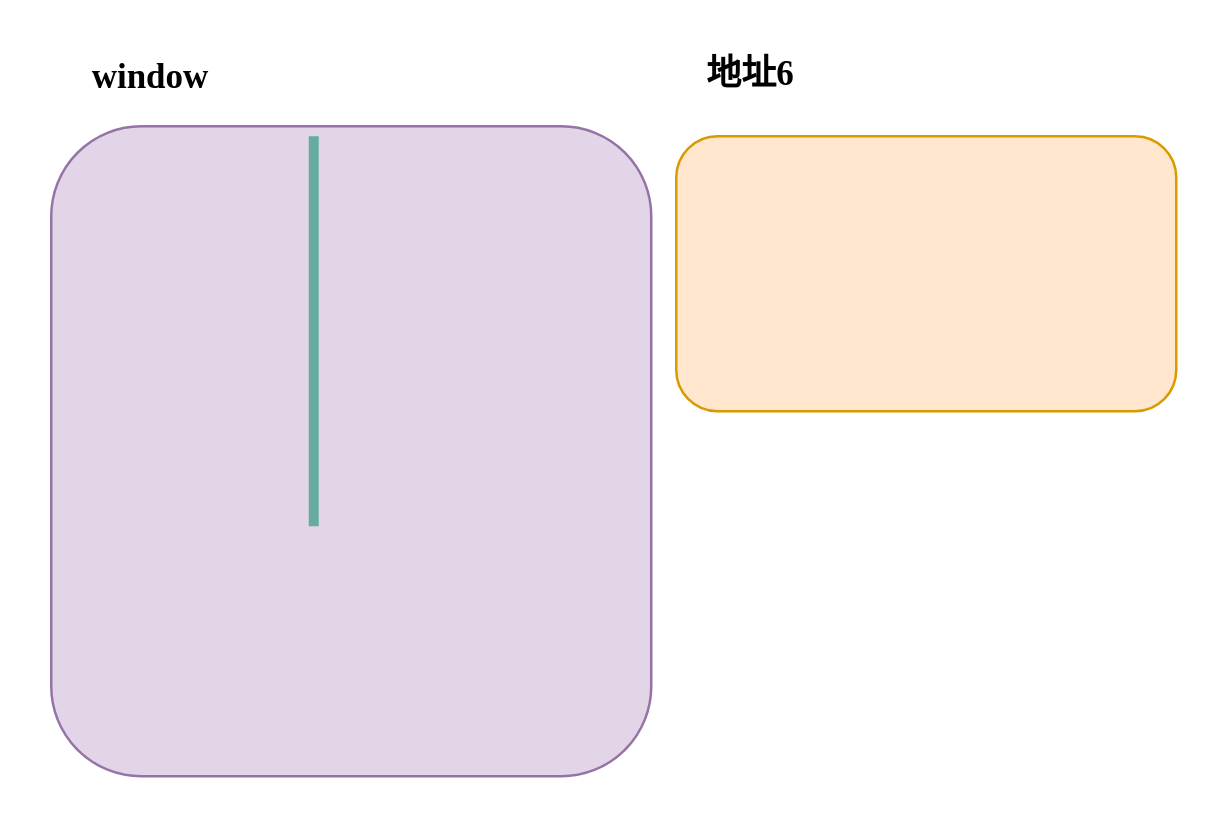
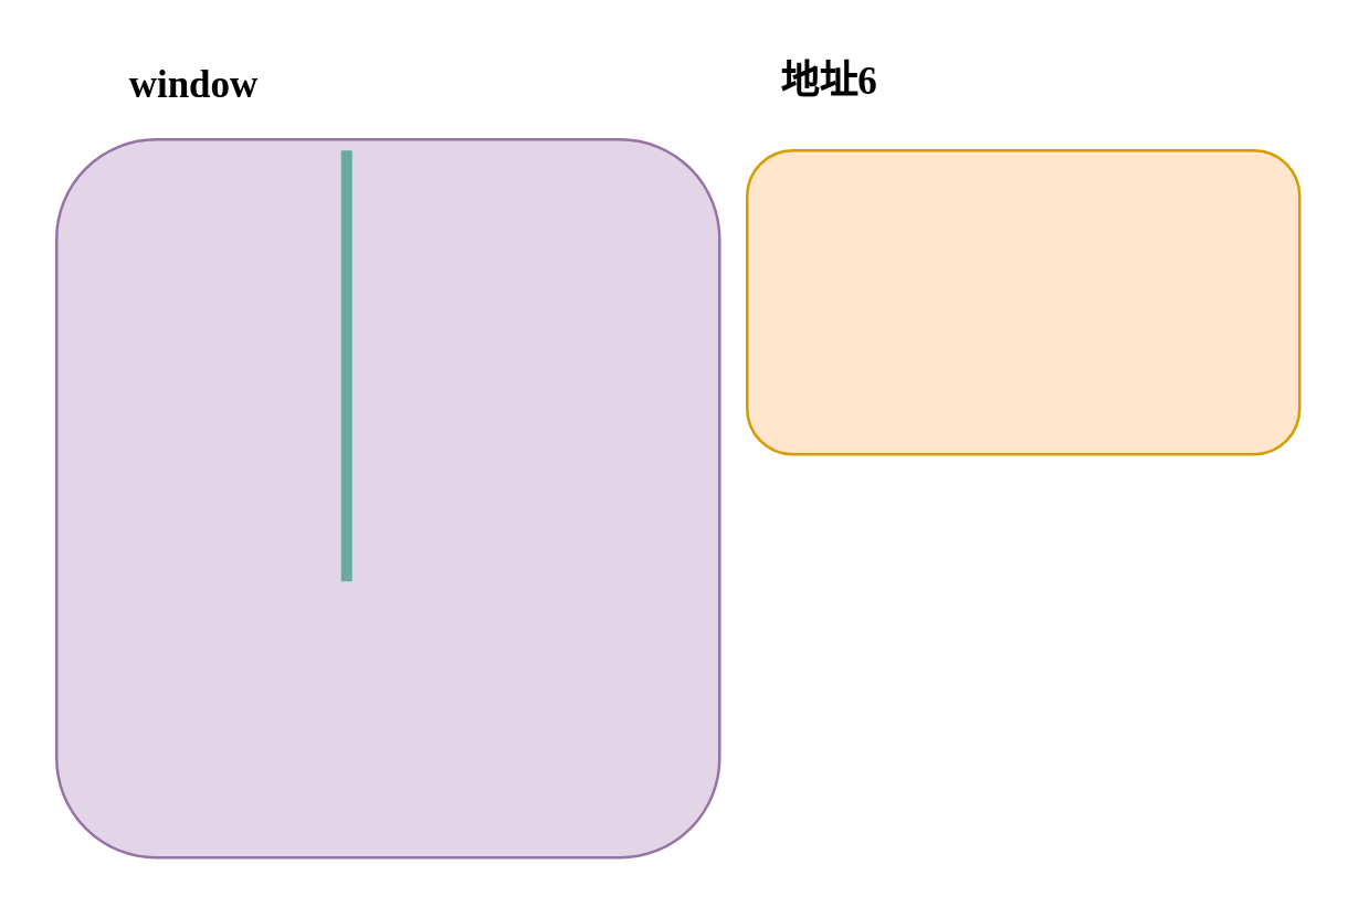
  <mxCell id="0" />
  <mxCell id="1" parent="0" />
  <mxCell id="2" value="" style="rounded=1;whiteSpace=wrap;html=1;fillColor=#ffe6cc;strokeColor=#d79b00;" parent="1" vertex="1"><mxGeometry x="270" y="54" width="200" height="110" as="geometry" /></mxCell>
  <mxCell id="3" value="" style="rounded=1;whiteSpace=wrap;html=1;fillColor=#e1d5e7;strokeColor=#9673a6;" parent="1" vertex="1"><mxGeometry x="20" y="50" width="240" height="260" as="geometry" /></mxCell>
- <mxCell id="4" value="&lt;h4&gt;&lt;span style=&quot;font-size: 14px&quot;&gt;&lt;font face=&quot;Comic Sans MS&quot;&gt;window&lt;/font&gt;&lt;/span&gt;&lt;/h4&gt;" style="text;html=1;strokeColor=none;fillColor=none;align=center;verticalAlign=middle;whiteSpace=wrap;rounded=0;" parent="1" vertex="1"><mxGeometry x="30" y="20" width="60" height="20" as="geometry" /></mxCell>
+ <mxCell id="4" value="&lt;h4&gt;&lt;span style=&quot;font-size: 14px&quot;&gt;&lt;font face=&quot;Comic Sans MS&quot;&gt;window&lt;/font&gt;&lt;/span&gt;&lt;/h4&gt;" style="text;html=1;strokeColor=none;fillColor=none;align=center;verticalAlign=middle;whiteSpace=wrap;rounded=0;" parent="1" vertex="1"><mxGeometry x="40" y="20" width="60" height="20" as="geometry" /></mxCell>
  <mxCell id="5" value="&lt;h4&gt;&lt;font style=&quot;font-size: 14px&quot; face=&quot;Comic Sans MS&quot;&gt;地址6&lt;/font&gt;&lt;/h4&gt;" style="text;html=1;strokeColor=none;fillColor=none;align=center;verticalAlign=middle;whiteSpace=wrap;rounded=0;" parent="1" vertex="1"><mxGeometry x="260" y="20" width="80" height="20" as="geometry" /></mxCell>
  <mxCell id="6" value="" style="line;strokeWidth=4;direction=south;html=1;perimeter=backbonePerimeter;points=[];outlineConnect=0;strokeColor=#67AB9F;" parent="1" vertex="1"><mxGeometry x="120" y="54" width="10" height="156" as="geometry" /></mxCell>
